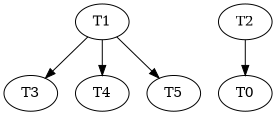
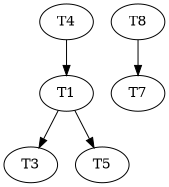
  strict digraph {
    node [ACT=2]
    T1 [ACT=3]
    T3 [ACT=4]
    T4
    T5 [ACT=6]
-   T2 [ACT=7]
-   T7 [label=T0]
+   T2 [ACT=7 label=T8]
+   T7
    T1 -> T3 [comm=1]
-   T1 -> T4 [comm=5]
+   T4 -> T1 [comm=5]
    T1 -> T5 [comm=6]
    T2 -> T7 [comm=3]
  }
